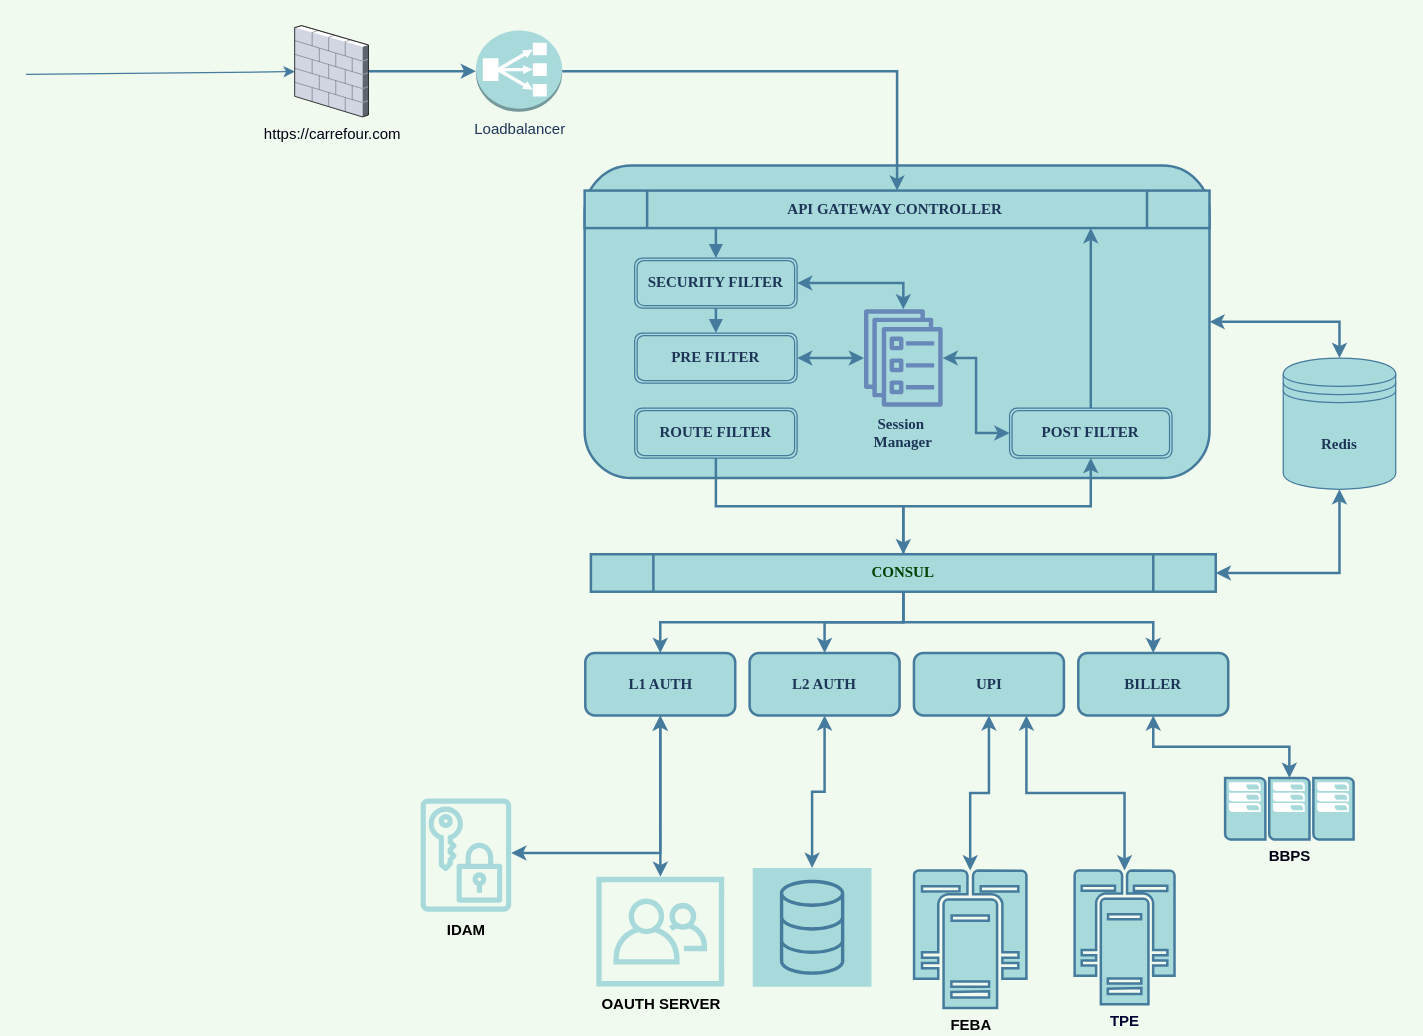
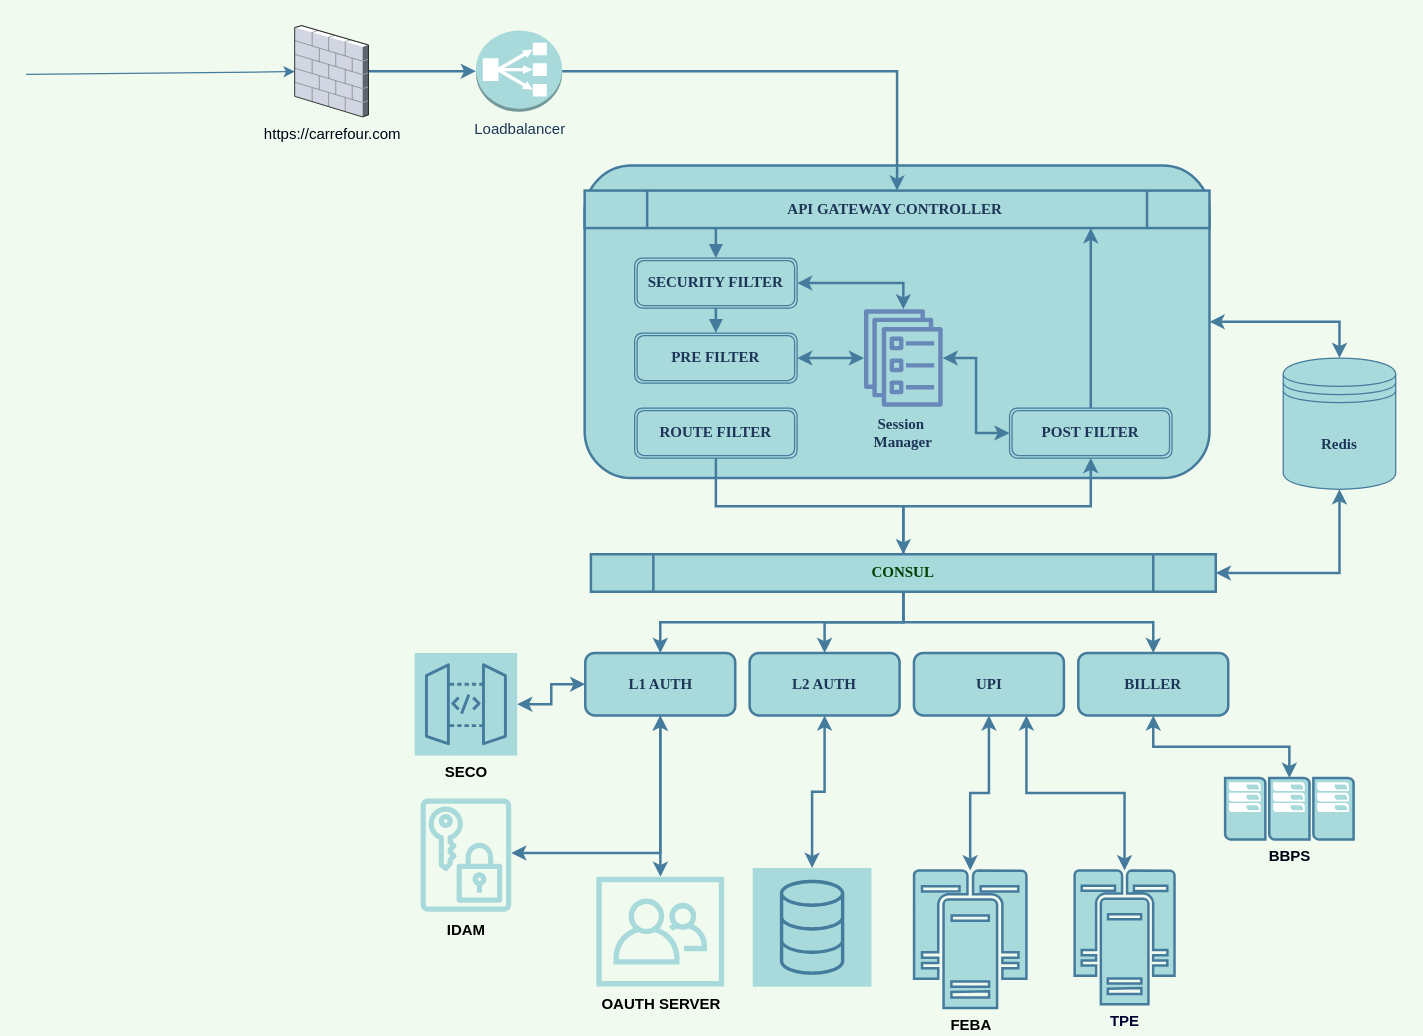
  <mxCell id="0" />
  <mxCell id="1" parent="0" />
+ <mxCell id="2" style="edgeStyle=orthogonalEdgeStyle;rounded=0;orthogonalLoop=1;jettySize=auto;html=1;startArrow=classic;startFill=1;endArrow=classic;endFill=1;strokeWidth=2;strokeColor=#457B9D;fontColor=#1D3557;labelBackgroundColor=#F1FAEE;" parent="1" source="5" target="45" edge="1"><mxGeometry relative="1" as="geometry" /></mxCell>
  <mxCell id="3" style="edgeStyle=orthogonalEdgeStyle;rounded=0;orthogonalLoop=1;jettySize=auto;html=1;startArrow=classic;startFill=1;endArrow=classic;endFill=1;strokeWidth=2;strokeColor=#457B9D;fontColor=#1D3557;labelBackgroundColor=#F1FAEE;" parent="1" source="5" target="46" edge="1"><mxGeometry relative="1" as="geometry" /></mxCell>
  <mxCell id="4" style="edgeStyle=orthogonalEdgeStyle;rounded=0;orthogonalLoop=1;jettySize=auto;html=1;startArrow=classic;startFill=1;endArrow=classic;endFill=1;strokeWidth=2;strokeColor=#457B9D;fontColor=#1D3557;labelBackgroundColor=#F1FAEE;" parent="1" source="5" target="44" edge="1"><mxGeometry relative="1" as="geometry"><Array as="points"><mxPoint x="528" y="682" /><mxPoint x="382" y="682" /></Array></mxGeometry></mxCell>
  <mxCell id="5" value="L1 AUTH" style="rounded=1;whiteSpace=wrap;html=1;fontFamily=Garamond;fontSize=12;fontStyle=1;strokeWidth=2;fillColor=#A8DADC;strokeColor=#457B9D;fontColor=#1D3557;" parent="1" vertex="1"><mxGeometry x="467.5" y="522" width="120" height="50" as="geometry" /></mxCell>
  <mxCell id="6" style="edgeStyle=orthogonalEdgeStyle;rounded=0;orthogonalLoop=1;jettySize=auto;html=1;startArrow=classic;startFill=1;endArrow=classic;endFill=1;strokeWidth=2;strokeColor=#457B9D;fontColor=#1D3557;labelBackgroundColor=#F1FAEE;" parent="1" source="7" target="43" edge="1"><mxGeometry relative="1" as="geometry" /></mxCell>
  <mxCell id="7" value="L2 AUTH" style="rounded=1;whiteSpace=wrap;html=1;fontFamily=Garamond;fontSize=12;fontStyle=1;strokeWidth=2;fillColor=#A8DADC;strokeColor=#457B9D;fontColor=#1D3557;" parent="1" vertex="1"><mxGeometry x="599" y="522" width="120" height="50" as="geometry" /></mxCell>
  <mxCell id="8" style="edgeStyle=orthogonalEdgeStyle;rounded=0;orthogonalLoop=1;jettySize=auto;html=1;entryX=0.5;entryY=0;entryDx=0;entryDy=0;entryPerimeter=0;startArrow=classic;startFill=1;endArrow=classic;endFill=1;strokeWidth=2;strokeColor=#457B9D;fontColor=#1D3557;labelBackgroundColor=#F1FAEE;" parent="1" source="10" target="48" edge="1"><mxGeometry relative="1" as="geometry"><mxPoint x="790.5" y="614" as="targetPoint" /></mxGeometry></mxCell>
  <mxCell id="9" style="edgeStyle=orthogonalEdgeStyle;rounded=0;orthogonalLoop=1;jettySize=auto;html=1;entryX=0.5;entryY=0;entryDx=0;entryDy=0;entryPerimeter=0;startArrow=classic;startFill=1;endArrow=classic;endFill=1;strokeWidth=2;exitX=0.75;exitY=1;exitDx=0;exitDy=0;strokeColor=#457B9D;fontColor=#1D3557;labelBackgroundColor=#F1FAEE;" parent="1" source="10" target="49" edge="1"><mxGeometry relative="1" as="geometry" /></mxCell>
  <mxCell id="10" value="UPI" style="rounded=1;whiteSpace=wrap;html=1;fontFamily=Garamond;fontSize=12;fontStyle=1;strokeWidth=2;fillColor=#A8DADC;strokeColor=#457B9D;fontColor=#1D3557;" parent="1" vertex="1"><mxGeometry x="730.5" y="522" width="120" height="50" as="geometry" /></mxCell>
  <mxCell id="11" style="edgeStyle=orthogonalEdgeStyle;rounded=0;orthogonalLoop=1;jettySize=auto;html=1;startArrow=classic;startFill=1;endArrow=classic;endFill=1;strokeWidth=2;strokeColor=#457B9D;fontColor=#1D3557;labelBackgroundColor=#F1FAEE;" parent="1" source="12" target="47" edge="1"><mxGeometry relative="1" as="geometry" /></mxCell>
  <mxCell id="12" value="BILLER" style="rounded=1;whiteSpace=wrap;html=1;fontFamily=Garamond;fontSize=12;fontStyle=1;strokeWidth=2;fillColor=#A8DADC;strokeColor=#457B9D;fontColor=#1D3557;" parent="1" vertex="1"><mxGeometry x="862" y="522" width="120" height="50" as="geometry" /></mxCell>
  <mxCell id="13" style="edgeStyle=orthogonalEdgeStyle;rounded=0;orthogonalLoop=1;jettySize=auto;html=1;entryX=0.5;entryY=0;entryDx=0;entryDy=0;fontFamily=Garamond;fontSize=12;strokeWidth=2;strokeColor=#457B9D;fontColor=#1D3557;labelBackgroundColor=#F1FAEE;" parent="1" source="17" target="5" edge="1"><mxGeometry relative="1" as="geometry" /></mxCell>
  <mxCell id="14" style="edgeStyle=orthogonalEdgeStyle;rounded=0;orthogonalLoop=1;jettySize=auto;html=1;entryX=0.5;entryY=0;entryDx=0;entryDy=0;fontFamily=Garamond;fontSize=12;strokeWidth=2;exitX=0.5;exitY=1;exitDx=0;exitDy=0;strokeColor=#457B9D;fontColor=#1D3557;labelBackgroundColor=#F1FAEE;" parent="1" source="17" target="12" edge="1"><mxGeometry relative="1" as="geometry"><mxPoint x="1052" y="401" as="sourcePoint" /></mxGeometry></mxCell>
  <mxCell id="15" style="edgeStyle=orthogonalEdgeStyle;rounded=0;orthogonalLoop=1;jettySize=auto;html=1;fontFamily=Garamond;fontSize=12;strokeWidth=2;strokeColor=#457B9D;fontColor=#1D3557;labelBackgroundColor=#F1FAEE;" parent="1" source="17" target="7" edge="1"><mxGeometry relative="1" as="geometry" /></mxCell>
  <mxCell id="16" style="edgeStyle=orthogonalEdgeStyle;rounded=0;orthogonalLoop=1;jettySize=auto;html=1;startArrow=classic;startFill=1;endArrow=classic;endFill=1;strokeWidth=2;strokeColor=#457B9D;fontColor=#1D3557;labelBackgroundColor=#F1FAEE;" parent="1" source="17" target="35" edge="1"><mxGeometry relative="1" as="geometry" /></mxCell>
  <mxCell id="17" value="&lt;font color=&quot;#004000&quot;&gt;&lt;b&gt;CONSUL&lt;/b&gt;&lt;/font&gt;" style="shape=process;whiteSpace=wrap;html=1;backgroundOutline=1;fontFamily=Garamond;fontSize=12;rotation=0;strokeWidth=2;fillColor=#A8DADC;strokeColor=#457B9D;fontColor=#1D3557;" parent="1" vertex="1"><mxGeometry x="472" y="443" width="500" height="30" as="geometry" /></mxCell>
  <mxCell id="18" style="edgeStyle=orthogonalEdgeStyle;rounded=0;orthogonalLoop=1;jettySize=auto;html=1;entryX=1;entryY=0.5;entryDx=0;entryDy=0;fontFamily=Garamond;fontSize=12;strokeColor=#457B9D;fontColor=#1D3557;labelBackgroundColor=#F1FAEE;" parent="1" source="28" target="25" edge="1"><mxGeometry relative="1" as="geometry" /></mxCell>
  <mxCell id="19" style="edgeStyle=orthogonalEdgeStyle;rounded=0;orthogonalLoop=1;jettySize=auto;html=1;entryX=0.5;entryY=0;entryDx=0;entryDy=0;startArrow=classic;startFill=1;strokeWidth=2;fontFamily=Garamond;fontSize=12;strokeColor=#457B9D;fontColor=#1D3557;labelBackgroundColor=#F1FAEE;" parent="1" source="20" target="35" edge="1"><mxGeometry relative="1" as="geometry" /></mxCell>
  <mxCell id="20" value="" style="rounded=1;whiteSpace=wrap;html=1;fontFamily=Garamond;fontSize=12;strokeWidth=2;fillColor=#A8DADC;strokeColor=#457B9D;fontColor=#1D3557;" parent="1" vertex="1"><mxGeometry x="467" y="132" width="500" height="250" as="geometry" /></mxCell>
  <mxCell id="21" value="PRE FILTER" style="shape=ext;double=1;rounded=1;whiteSpace=wrap;html=1;fontFamily=Garamond;fontSize=12;fontStyle=1;fillColor=#A8DADC;strokeColor=#457B9D;fontColor=#1D3557;" parent="1" vertex="1"><mxGeometry x="507" y="266" width="130" height="40" as="geometry" /></mxCell>
  <mxCell id="22" style="edgeStyle=orthogonalEdgeStyle;rounded=0;orthogonalLoop=1;jettySize=auto;html=1;entryX=0.81;entryY=1;entryDx=0;entryDy=0;fontFamily=Garamond;fontSize=12;strokeWidth=2;entryPerimeter=0;strokeColor=#457B9D;fontColor=#1D3557;labelBackgroundColor=#F1FAEE;" parent="1" source="23" target="28" edge="1"><mxGeometry relative="1" as="geometry" /></mxCell>
  <mxCell id="23" value="POST FILTER" style="shape=ext;double=1;rounded=1;whiteSpace=wrap;html=1;fontFamily=Garamond;fontSize=12;fontStyle=1;direction=west;fillColor=#A8DADC;strokeColor=#457B9D;fontColor=#1D3557;" parent="1" vertex="1"><mxGeometry x="807" y="326" width="130" height="40" as="geometry" /></mxCell>
  <mxCell id="24" style="edgeStyle=orthogonalEdgeStyle;rounded=0;orthogonalLoop=1;jettySize=auto;html=1;startArrow=classic;startFill=1;strokeWidth=2;fontFamily=Garamond;fontSize=12;strokeColor=#457B9D;fontColor=#1D3557;labelBackgroundColor=#F1FAEE;" parent="1" source="25" target="33" edge="1"><mxGeometry relative="1" as="geometry" /></mxCell>
  <mxCell id="25" value="SECURITY FILTER" style="shape=ext;double=1;rounded=1;whiteSpace=wrap;html=1;fontFamily=Garamond;fontSize=12;fontStyle=1;fillColor=#A8DADC;strokeColor=#457B9D;fontColor=#1D3557;" parent="1" vertex="1"><mxGeometry x="507" y="206" width="130" height="40" as="geometry" /></mxCell>
  <mxCell id="26" style="edgeStyle=orthogonalEdgeStyle;rounded=0;orthogonalLoop=1;jettySize=auto;html=1;entryX=0.5;entryY=0;entryDx=0;entryDy=0;fontFamily=Garamond;fontSize=12;strokeWidth=2;strokeColor=#457B9D;fontColor=#1D3557;labelBackgroundColor=#F1FAEE;" parent="1" source="27" target="17" edge="1"><mxGeometry relative="1" as="geometry" /></mxCell>
  <mxCell id="27" value="ROUTE FILTER" style="shape=ext;double=1;rounded=1;whiteSpace=wrap;html=1;fontFamily=Garamond;fontSize=12;fontStyle=1;fillColor=#A8DADC;strokeColor=#457B9D;fontColor=#1D3557;" parent="1" vertex="1"><mxGeometry x="507" y="326" width="130" height="40" as="geometry" /></mxCell>
  <mxCell id="28" value="API GATEWAY CONTROLLER&amp;nbsp;" style="shape=process;whiteSpace=wrap;html=1;backgroundOutline=1;fontFamily=Garamond;fontSize=12;strokeWidth=2;fillColor=#A8DADC;strokeColor=#457B9D;fontColor=#1D3557;fontStyle=1" parent="1" vertex="1"><mxGeometry x="467" y="152" width="500" height="30" as="geometry" /></mxCell>
  <mxCell id="29" style="edgeStyle=orthogonalEdgeStyle;rounded=0;orthogonalLoop=1;jettySize=auto;html=1;entryX=0.5;entryY=0;entryDx=0;entryDy=0;fontFamily=Garamond;fontSize=12;strokeWidth=2;strokeColor=#457B9D;fontColor=#1D3557;labelBackgroundColor=#F1FAEE;" parent="1" source="17" target="23" edge="1"><mxGeometry relative="1" as="geometry" /></mxCell>
  <mxCell id="30" value="" style="html=1;verticalAlign=bottom;endArrow=block;fontFamily=Garamond;fontSize=12;exitX=0.5;exitY=1;exitDx=0;exitDy=0;strokeWidth=2;strokeColor=#457B9D;fontColor=#1D3557;labelBackgroundColor=#F1FAEE;" parent="1" source="25" target="21" edge="1"><mxGeometry width="80" relative="1" as="geometry"><mxPoint x="467" y="662" as="sourcePoint" /><mxPoint x="547" y="662" as="targetPoint" /></mxGeometry></mxCell>
  <mxCell id="31" style="edgeStyle=orthogonalEdgeStyle;rounded=0;orthogonalLoop=1;jettySize=auto;html=1;entryX=1;entryY=0.5;entryDx=0;entryDy=0;fontFamily=Garamond;fontSize=12;startArrow=classic;startFill=1;strokeWidth=2;strokeColor=#457B9D;fontColor=#1D3557;labelBackgroundColor=#F1FAEE;" parent="1" source="33" target="21" edge="1"><mxGeometry relative="1" as="geometry" /></mxCell>
  <mxCell id="32" style="edgeStyle=orthogonalEdgeStyle;rounded=0;orthogonalLoop=1;jettySize=auto;html=1;entryX=1;entryY=0.5;entryDx=0;entryDy=0;fontFamily=Garamond;fontSize=12;startArrow=classic;startFill=1;strokeWidth=2;strokeColor=#457B9D;fontColor=#1D3557;labelBackgroundColor=#F1FAEE;" parent="1" source="33" target="23" edge="1"><mxGeometry relative="1" as="geometry" /></mxCell>
  <mxCell id="33" value="" style="outlineConnect=0;dashed=0;verticalLabelPosition=bottom;verticalAlign=top;align=center;html=1;fontSize=12;fontStyle=0;aspect=fixed;pointerEvents=1;shape=mxgraph.aws4.ecs_service;fillColor=#6788B8;strokeColor=#10739e;" parent="1" vertex="1"><mxGeometry x="690" y="247" width="64" height="78" as="geometry" /></mxCell>
  <mxCell id="34" value="Session&amp;nbsp;&lt;br&gt;Manager&lt;br&gt;" style="text;html=1;strokeColor=none;fillColor=none;align=center;verticalAlign=middle;whiteSpace=wrap;rounded=0;fontFamily=Garamond;fontSize=12;fontStyle=1;fontColor=#1D3557;" parent="1" vertex="1"><mxGeometry x="702" y="336" width="40" height="20" as="geometry" /></mxCell>
  <mxCell id="35" value="Redis" style="shape=datastore;whiteSpace=wrap;html=1;fontFamily=Garamond;fontSize=12;fontStyle=1;fillColor=#A8DADC;strokeColor=#457B9D;fontColor=#1D3557;" parent="1" vertex="1"><mxGeometry x="1026" y="286" width="90" height="105" as="geometry" /></mxCell>
  <mxCell id="36" value="" style="html=1;verticalAlign=bottom;endArrow=block;fontFamily=Garamond;fontSize=12;strokeWidth=2;entryX=0.5;entryY=0;entryDx=0;entryDy=0;strokeColor=#457B9D;fontColor=#1D3557;labelBackgroundColor=#F1FAEE;" parent="1" target="25" edge="1"><mxGeometry width="80" relative="1" as="geometry"><mxPoint x="572" y="182" as="sourcePoint" /><mxPoint x="574" y="202" as="targetPoint" /></mxGeometry></mxCell>
  <mxCell id="37" style="edgeStyle=none;rounded=0;orthogonalLoop=1;jettySize=auto;html=1;entryX=0.023;entryY=0;entryDx=0;entryDy=0;entryPerimeter=0;startArrow=classic;startFill=1;strokeWidth=2;fontFamily=Garamond;fontSize=12;strokeColor=#457B9D;fontColor=#1D3557;labelBackgroundColor=#F1FAEE;" parent="1" source="25" target="25" edge="1"><mxGeometry relative="1" as="geometry" /></mxCell>
  <mxCell id="38" style="edgeStyle=orthogonalEdgeStyle;rounded=0;orthogonalLoop=1;jettySize=auto;html=1;entryX=0;entryY=0.5;entryDx=0;entryDy=0;entryPerimeter=0;strokeWidth=2;strokeColor=#457B9D;fontColor=#1D3557;labelBackgroundColor=#F1FAEE;" parent="1" source="39" target="41" edge="1"><mxGeometry relative="1" as="geometry" /></mxCell>
  <mxCell id="39" value="&lt;font color=&quot;#000014&quot;&gt;https://carrefour.com&lt;/font&gt;" style="verticalLabelPosition=bottom;aspect=fixed;html=1;verticalAlign=top;align=center;outlineConnect=0;shape=mxgraph.citrix.firewall;fillColor=#A8DADC;strokeColor=#457B9D;fontColor=#1D3557;" parent="1" vertex="1"><mxGeometry x="235" y="20" width="59" height="73" as="geometry" /></mxCell>
  <mxCell id="40" style="edgeStyle=orthogonalEdgeStyle;rounded=0;orthogonalLoop=1;jettySize=auto;html=1;entryX=0.5;entryY=0;entryDx=0;entryDy=0;endArrow=classic;endFill=1;strokeWidth=2;strokeColor=#457B9D;fontColor=#1D3557;labelBackgroundColor=#F1FAEE;" parent="1" source="41" target="28" edge="1"><mxGeometry relative="1" as="geometry" /></mxCell>
  <mxCell id="41" value="Loadbalancer" style="outlineConnect=0;dashed=0;verticalLabelPosition=bottom;verticalAlign=top;align=center;html=1;shape=mxgraph.aws3.classic_load_balancer;fillColor=#A8DADC;strokeColor=#457B9D;fontColor=#1D3557;" parent="1" vertex="1"><mxGeometry x="380" y="24" width="69" height="65" as="geometry" /></mxCell>
  <mxCell id="42" value="" style="endArrow=classic;html=1;strokeColor=#457B9D;fontColor=#1D3557;labelBackgroundColor=#F1FAEE;" parent="1" target="39" edge="1"><mxGeometry width="50" height="50" relative="1" as="geometry"><mxPoint x="20" y="59" as="sourcePoint" /><mxPoint x="80" y="72" as="targetPoint" /></mxGeometry></mxCell>
  <mxCell id="43" value="" style="outlineConnect=0;gradientDirection=north;dashed=0;verticalLabelPosition=bottom;verticalAlign=top;align=center;html=1;fontSize=12;fontStyle=0;aspect=fixed;shape=mxgraph.aws4.resourceIcon;resIcon=mxgraph.aws4.database;fillColor=#A8DADC;strokeColor=#457B9D;fontColor=#1D3557;" parent="1" vertex="1"><mxGeometry x="601.5" y="694" width="95" height="95" as="geometry" /></mxCell>
  <mxCell id="44" value="&lt;font color=&quot;#000000&quot;&gt;&lt;b&gt;IDAM&lt;/b&gt;&lt;/font&gt;" style="outlineConnect=0;dashed=0;verticalLabelPosition=bottom;verticalAlign=top;align=center;html=1;fontSize=12;fontStyle=0;aspect=fixed;pointerEvents=1;shape=mxgraph.aws4.data_encryption_key;fillColor=#A8DADC;strokeColor=#457B9D;fontColor=#1D3557;" parent="1" vertex="1"><mxGeometry x="335.76" y="638" width="72.48" height="91.5" as="geometry" /></mxCell>
+ <mxCell id="45" value="&lt;font color=&quot;#000000&quot;&gt;&lt;b&gt;SECO&lt;/b&gt;&lt;/font&gt;" style="outlineConnect=0;gradientDirection=north;dashed=0;verticalLabelPosition=bottom;verticalAlign=top;align=center;html=1;fontSize=12;fontStyle=0;aspect=fixed;shape=mxgraph.aws4.resourceIcon;resIcon=mxgraph.aws4.api_gateway;fillColor=#A8DADC;strokeColor=#457B9D;fontColor=#1D3557;" parent="1" vertex="1"><mxGeometry x="331" y="522" width="82" height="82" as="geometry" /></mxCell>
  <mxCell id="46" value="&lt;font color=&quot;#000000&quot;&gt;&lt;b&gt;OAUTH SERVER&lt;/b&gt;&lt;/font&gt;" style="outlineConnect=0;dashed=0;verticalLabelPosition=bottom;verticalAlign=top;align=center;html=1;fontSize=12;fontStyle=0;aspect=fixed;pointerEvents=1;shape=mxgraph.aws4.organizations_organizational_unit;fillColor=#A8DADC;strokeColor=#457B9D;fontColor=#1D3557;" parent="1" vertex="1"><mxGeometry x="476.35" y="701" width="102.3" height="88" as="geometry" /></mxCell>
  <mxCell id="47" value="&lt;font color=&quot;#000014&quot;&gt;&lt;b&gt;BBPS&lt;/b&gt;&lt;/font&gt;" style="pointerEvents=1;shadow=0;dashed=0;html=1;labelPosition=center;verticalLabelPosition=bottom;verticalAlign=top;align=center;outlineConnect=0;shape=mxgraph.veeam.cluster;strokeWidth=2;fillColor=#A8DADC;strokeColor=#457B9D;fontColor=#1D3557;" parent="1" vertex="1"><mxGeometry x="979.5" y="622" width="102.8" height="49.2" as="geometry" /></mxCell>
  <mxCell id="48" value="&lt;font color=&quot;#000000&quot;&gt;&lt;b&gt;FEBA&lt;/b&gt;&lt;/font&gt;" style="pointerEvents=1;shadow=0;dashed=0;html=1;labelPosition=center;verticalLabelPosition=bottom;verticalAlign=top;align=center;shape=mxgraph.mscae.enterprise.cluster_server;strokeWidth=2;fillColor=#A8DADC;strokeColor=#457B9D;fontColor=#1D3557;" parent="1" vertex="1"><mxGeometry x="730.5" y="696" width="90" height="110" as="geometry" /></mxCell>
  <mxCell id="49" value="&lt;b&gt;&lt;font color=&quot;#000033&quot;&gt;TPE&lt;/font&gt;&lt;/b&gt;" style="pointerEvents=1;shadow=0;dashed=0;html=1;labelPosition=center;verticalLabelPosition=bottom;verticalAlign=top;align=center;shape=mxgraph.mscae.enterprise.cluster_server;strokeWidth=2;fillColor=#A8DADC;strokeColor=#457B9D;fontColor=#1D3557;" parent="1" vertex="1"><mxGeometry x="859" y="696" width="80" height="107" as="geometry" /></mxCell>
